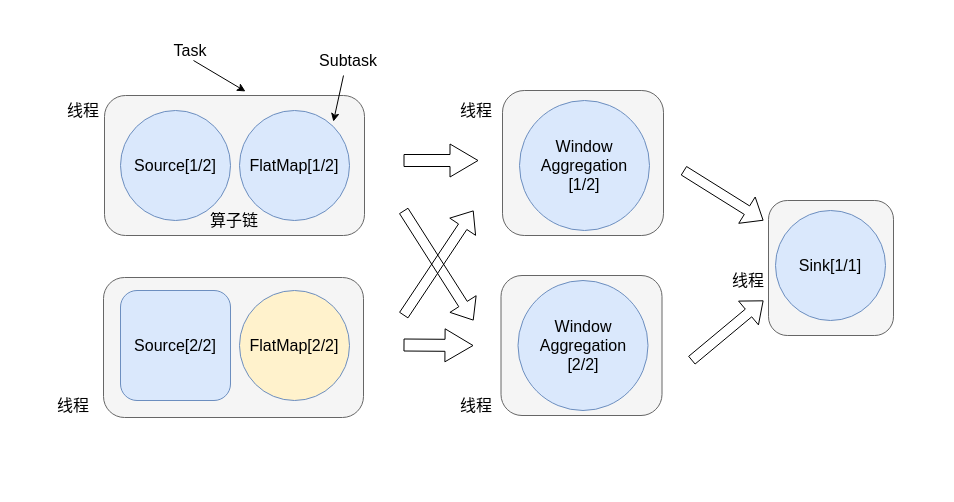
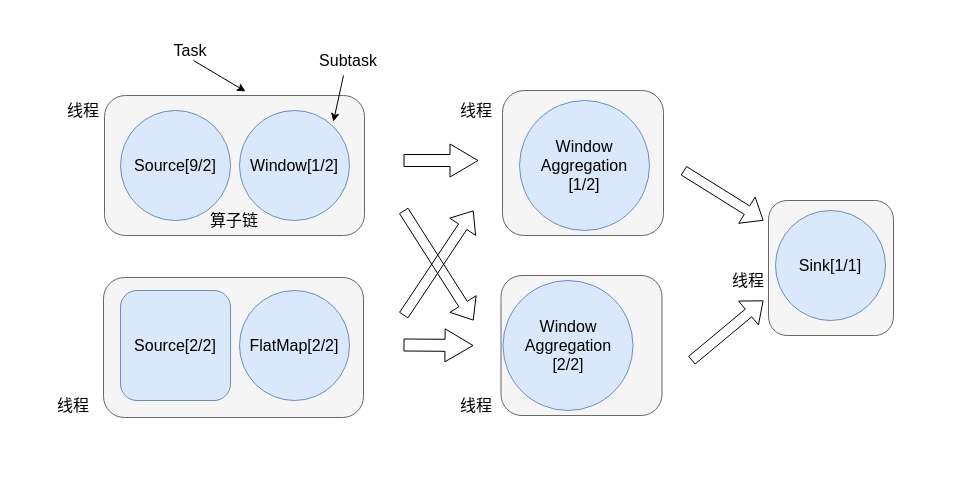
  <mxCell id="0" />
  <mxCell id="1" parent="0" />
  <mxCell id="2" value="" style="rounded=0;whiteSpace=wrap;html=1;strokeColor=none;" parent="1" vertex="1"><mxGeometry x="20" y="20" width="912" height="460" as="geometry" /></mxCell>
  <mxCell id="3" value="" style="rounded=1;whiteSpace=wrap;html=1;fillColor=#f5f5f5;strokeColor=#666666;fontColor=#333333;" parent="1" vertex="1"><mxGeometry x="768" y="200" width="125" height="135" as="geometry" /></mxCell>
  <mxCell id="4" value="" style="rounded=1;whiteSpace=wrap;html=1;fillColor=#f5f5f5;strokeColor=#666666;fontColor=#333333;" parent="1" vertex="1"><mxGeometry x="502" y="90" width="161" height="145" as="geometry" /></mxCell>
  <mxCell id="5" value="" style="rounded=1;whiteSpace=wrap;html=1;fillColor=#f5f5f5;strokeColor=#666666;fontColor=#333333;" parent="1" vertex="1"><mxGeometry x="103" y="277" width="260" height="140" as="geometry" /></mxCell>
  <mxCell id="6" value="" style="rounded=1;whiteSpace=wrap;html=1;fillColor=#f5f5f5;strokeColor=#666666;fontColor=#333333;" parent="1" vertex="1"><mxGeometry x="104" y="95" width="260" height="140" as="geometry" /></mxCell>
- <mxCell id="7" value="&lt;font style=&quot;font-size: 16px&quot;&gt;FlatMap[1/2]&lt;br&gt;&lt;/font&gt;" style="ellipse;whiteSpace=wrap;html=1;aspect=fixed;fillColor=#dae8fc;strokeColor=#6c8ebf;" parent="1" vertex="1"><mxGeometry x="239" y="110" width="110" height="110" as="geometry" /></mxCell>
- <mxCell id="8" value="&lt;span style=&quot;font-size: 16px&quot;&gt;Source[1/2]&lt;/span&gt;" style="ellipse;whiteSpace=wrap;html=1;aspect=fixed;fillColor=#dae8fc;strokeColor=#6c8ebf;" parent="1" vertex="1"><mxGeometry x="120" y="110" width="110" height="110" as="geometry" /></mxCell>
+ <mxCell id="7" value="&lt;font style=&quot;font-size: 16px&quot;&gt;Window[1/2]&lt;br&gt;&lt;/font&gt;" style="ellipse;whiteSpace=wrap;html=1;aspect=fixed;fillColor=#dae8fc;strokeColor=#6c8ebf;" parent="1" vertex="1"><mxGeometry x="239" y="110" width="110" height="110" as="geometry" /></mxCell>
+ <mxCell id="8" value="&lt;span style=&quot;font-size: 16px&quot;&gt;Source[9/2]&lt;/span&gt;" style="ellipse;whiteSpace=wrap;html=1;aspect=fixed;fillColor=#dae8fc;strokeColor=#6c8ebf;" parent="1" vertex="1"><mxGeometry x="120" y="110" width="110" height="110" as="geometry" /></mxCell>
  <mxCell id="9" value="&lt;span style=&quot;font-size: 16px&quot;&gt;Window&lt;br&gt;Aggregation&lt;br&gt;[1/2]&lt;br&gt;&lt;/span&gt;" style="ellipse;whiteSpace=wrap;html=1;aspect=fixed;fillColor=#dae8fc;strokeColor=#6c8ebf;" parent="1" vertex="1"><mxGeometry x="519" y="100" width="130" height="130" as="geometry" /></mxCell>
  <mxCell id="10" value="&lt;span style=&quot;font-size: 16px&quot;&gt;Sink[1/1]&lt;/span&gt;" style="ellipse;whiteSpace=wrap;html=1;aspect=fixed;fillColor=#dae8fc;strokeColor=#6c8ebf;" parent="1" vertex="1"><mxGeometry x="775" y="210" width="110" height="110" as="geometry" /></mxCell>
  <mxCell id="11" value="" style="shape=flexArrow;endArrow=classic;html=1;width=12;endSize=9;" parent="1" edge="1"><mxGeometry width="50" height="50" relative="1" as="geometry"><mxPoint x="403" y="160" as="sourcePoint" /><mxPoint x="478" y="160" as="targetPoint" /></mxGeometry></mxCell>
  <mxCell id="12" value="&lt;span style=&quot;font-size: 16px&quot;&gt;Source[2/2]&lt;/span&gt;" style="whiteSpace=wrap;html=1;aspect=fixed;fillColor=#dae8fc;strokeColor=#6c8ebf;rounded=1;" parent="1" vertex="1"><mxGeometry x="120" y="290" width="110" height="110" as="geometry" /></mxCell>
- <mxCell id="13" value="&lt;font style=&quot;font-size: 16px&quot;&gt;FlatMap[2/2]&lt;br&gt;&lt;/font&gt;" style="ellipse;whiteSpace=wrap;html=1;aspect=fixed;fillColor=#fff2cc;strokeColor=#6c8ebf;" parent="1" vertex="1"><mxGeometry x="239" y="290" width="110" height="110" as="geometry" /></mxCell>
+ <mxCell id="13" value="&lt;font style=&quot;font-size: 16px&quot;&gt;FlatMap[2/2]&lt;br&gt;&lt;/font&gt;" style="ellipse;whiteSpace=wrap;html=1;aspect=fixed;fillColor=#dae8fc;strokeColor=#6c8ebf;" parent="1" vertex="1"><mxGeometry x="239" y="290" width="110" height="110" as="geometry" /></mxCell>
  <mxCell id="14" value="" style="shape=flexArrow;endArrow=classic;html=1;width=12;endSize=9;" parent="1" edge="1"><mxGeometry width="50" height="50" relative="1" as="geometry"><mxPoint x="403" y="344.5" as="sourcePoint" /><mxPoint x="473" y="345" as="targetPoint" /></mxGeometry></mxCell>
  <mxCell id="15" value="" style="shape=flexArrow;endArrow=classic;html=1;" parent="1" edge="1"><mxGeometry width="50" height="50" relative="1" as="geometry"><mxPoint x="403" y="210" as="sourcePoint" /><mxPoint x="473" y="320" as="targetPoint" /></mxGeometry></mxCell>
  <mxCell id="16" value="" style="shape=flexArrow;endArrow=classic;html=1;" parent="1" edge="1"><mxGeometry width="50" height="50" relative="1" as="geometry"><mxPoint x="403" y="315" as="sourcePoint" /><mxPoint x="473" y="210" as="targetPoint" /></mxGeometry></mxCell>
  <mxCell id="17" value="" style="endArrow=classic;html=1;entryX=1;entryY=0;entryDx=0;entryDy=0;" parent="1" edge="1"><mxGeometry width="50" height="50" relative="1" as="geometry"><mxPoint x="343" y="75" as="sourcePoint" /><mxPoint x="332.891" y="121.109" as="targetPoint" /></mxGeometry></mxCell>
  <mxCell id="18" value="" style="endArrow=classic;html=1;entryX=0.477;entryY=-0.029;entryDx=0;entryDy=0;entryPerimeter=0;" parent="1" edge="1"><mxGeometry width="50" height="50" relative="1" as="geometry"><mxPoint x="193" y="60" as="sourcePoint" /><mxPoint x="245.02" y="90.94" as="targetPoint" /></mxGeometry></mxCell>
  <mxCell id="19" value="" style="shape=flexArrow;endArrow=classic;html=1;" parent="1" edge="1"><mxGeometry width="50" height="50" relative="1" as="geometry"><mxPoint x="691" y="360" as="sourcePoint" /><mxPoint x="763" y="300" as="targetPoint" /></mxGeometry></mxCell>
  <mxCell id="20" value="" style="shape=flexArrow;endArrow=classic;html=1;" parent="1" edge="1"><mxGeometry width="50" height="50" relative="1" as="geometry"><mxPoint x="683" y="170" as="sourcePoint" /><mxPoint x="763" y="220" as="targetPoint" /></mxGeometry></mxCell>
  <mxCell id="21" value="&lt;span style=&quot;font-size: 16px&quot;&gt;Task&lt;/span&gt;" style="text;html=1;strokeColor=none;fillColor=none;align=center;verticalAlign=middle;whiteSpace=wrap;rounded=0;" parent="1" vertex="1"><mxGeometry x="150" y="40" width="80" height="20" as="geometry" /></mxCell>
  <mxCell id="22" value="" style="rounded=1;whiteSpace=wrap;html=1;fillColor=#f5f5f5;strokeColor=#666666;fontColor=#333333;" parent="1" vertex="1"><mxGeometry x="500.5" y="275" width="161" height="140" as="geometry" /></mxCell>
- <mxCell id="23" value="&lt;span style=&quot;font-size: 16px&quot;&gt;Window&lt;/span&gt;&lt;br style=&quot;font-size: 16px&quot;&gt;&lt;span style=&quot;font-size: 16px&quot;&gt;Aggregation&lt;/span&gt;&lt;br style=&quot;font-size: 16px&quot;&gt;&lt;span style=&quot;font-size: 16px&quot;&gt;[2/2]&lt;/span&gt;&lt;span style=&quot;font-size: 16px&quot;&gt;&lt;br&gt;&lt;/span&gt;" style="ellipse;whiteSpace=wrap;html=1;aspect=fixed;fillColor=#dae8fc;strokeColor=#6c8ebf;" parent="1" vertex="1"><mxGeometry x="517.5" y="280" width="130" height="130" as="geometry" /></mxCell>
+ <mxCell id="23" value="&lt;span style=&quot;font-size: 16px&quot;&gt;Window&lt;/span&gt;&lt;br style=&quot;font-size: 16px&quot;&gt;&lt;span style=&quot;font-size: 16px&quot;&gt;Aggregation&lt;/span&gt;&lt;br style=&quot;font-size: 16px&quot;&gt;&lt;span style=&quot;font-size: 16px&quot;&gt;[2/2]&lt;/span&gt;&lt;span style=&quot;font-size: 16px&quot;&gt;&lt;br&gt;&lt;/span&gt;" style="ellipse;whiteSpace=wrap;html=1;aspect=fixed;fillColor=#dae8fc;strokeColor=#6c8ebf;" parent="1" vertex="1"><mxGeometry x="502.5" y="280" width="130" height="130" as="geometry" /></mxCell>
  <mxCell id="24" value="&lt;font style=&quot;font-size: 16px&quot;&gt;算子链&lt;/font&gt;" style="text;html=1;strokeColor=none;fillColor=none;align=center;verticalAlign=middle;whiteSpace=wrap;rounded=0;" parent="1" vertex="1"><mxGeometry x="209" y="210" width="50" height="20" as="geometry" /></mxCell>
  <mxCell id="25" value="&lt;span style=&quot;font-size: 16px&quot;&gt;Subtask&lt;/span&gt;" style="text;html=1;strokeColor=none;fillColor=none;align=center;verticalAlign=middle;whiteSpace=wrap;rounded=0;" parent="1" vertex="1"><mxGeometry x="303" y="50" width="90" height="20" as="geometry" /></mxCell>
  <mxCell id="26" value="&lt;font style=&quot;font-size: 16px&quot;&gt;线程&lt;/font&gt;" style="text;html=1;strokeColor=none;fillColor=none;align=center;verticalAlign=middle;whiteSpace=wrap;rounded=0;" parent="1" vertex="1"><mxGeometry x="63" y="100" width="40" height="20" as="geometry" /></mxCell>
  <mxCell id="27" value="&lt;font style=&quot;font-size: 16px&quot;&gt;线程&lt;/font&gt;" style="text;html=1;strokeColor=none;fillColor=none;align=center;verticalAlign=middle;whiteSpace=wrap;rounded=0;" parent="1" vertex="1"><mxGeometry x="53" y="395" width="40" height="20" as="geometry" /></mxCell>
  <mxCell id="28" value="&lt;font style=&quot;font-size: 16px&quot;&gt;线程&lt;/font&gt;" style="text;html=1;strokeColor=none;fillColor=none;align=center;verticalAlign=middle;whiteSpace=wrap;rounded=0;" parent="1" vertex="1"><mxGeometry x="456" y="100" width="40" height="20" as="geometry" /></mxCell>
  <mxCell id="29" value="&lt;font style=&quot;font-size: 16px&quot;&gt;线程&lt;/font&gt;" style="text;html=1;strokeColor=none;fillColor=none;align=center;verticalAlign=middle;whiteSpace=wrap;rounded=0;" parent="1" vertex="1"><mxGeometry x="456" y="395" width="40" height="20" as="geometry" /></mxCell>
  <mxCell id="30" value="&lt;font style=&quot;font-size: 16px&quot;&gt;线程&lt;/font&gt;" style="text;html=1;strokeColor=none;fillColor=none;align=center;verticalAlign=middle;whiteSpace=wrap;rounded=0;" parent="1" vertex="1"><mxGeometry x="728" y="270" width="40" height="20" as="geometry" /></mxCell>
